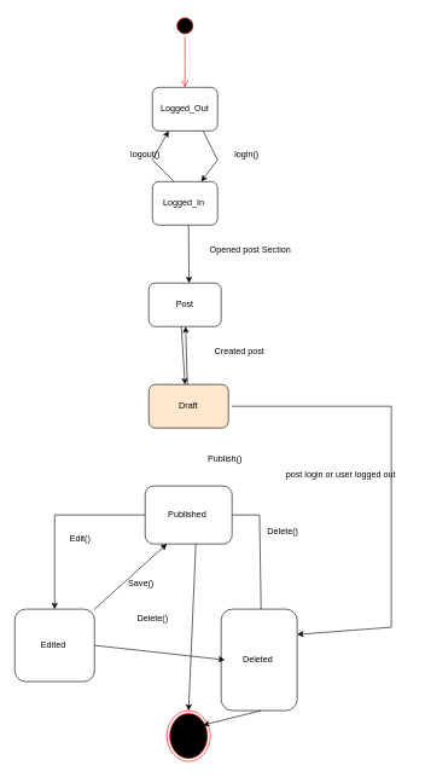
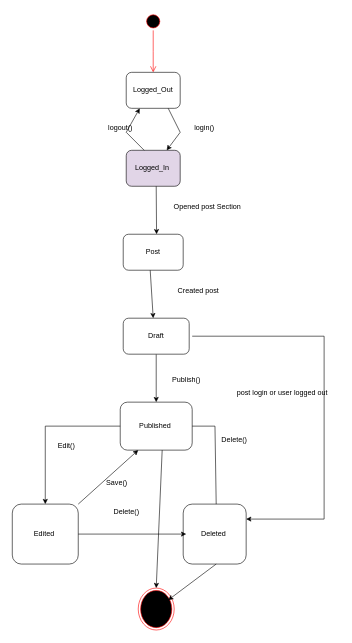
  <mxCell id="0" />
  <mxCell id="1" parent="0" />
  <mxCell id="2" value="" style="ellipse;html=1;shape=startState;fillColor=#000000;strokeColor=#ff0000;" parent="1" vertex="1"><mxGeometry x="240" y="20" width="30" height="30" as="geometry" /></mxCell>
  <mxCell id="3" value="" style="edgeStyle=orthogonalEdgeStyle;html=1;verticalAlign=bottom;endArrow=open;endSize=8;strokeColor=#ff0000;rounded=0;" parent="1" source="2" edge="1"><mxGeometry relative="1" as="geometry"><mxPoint x="255" y="120" as="targetPoint" /></mxGeometry></mxCell>
  <mxCell id="4" value="Logged_Out" style="rounded=1;whiteSpace=wrap;html=1;" parent="1" vertex="1"><mxGeometry x="210" y="120" width="90" height="60" as="geometry" /></mxCell>
- <mxCell id="5" value="Logged_In&amp;nbsp;" style="rounded=1;whiteSpace=wrap;html=1;" parent="1" vertex="1"><mxGeometry x="210" y="250" width="90" height="60" as="geometry" /></mxCell>
+ <mxCell id="5" value="Logged_In&amp;nbsp;" style="rounded=1;whiteSpace=wrap;html=1;fillColor=#e1d5e7;" parent="1" vertex="1"><mxGeometry x="210" y="250" width="90" height="60" as="geometry" /></mxCell>
  <mxCell id="6" value="" style="endArrow=classic;html=1;rounded=0;entryX=0.25;entryY=1;entryDx=0;entryDy=0;exitX=0.333;exitY=0;exitDx=0;exitDy=0;exitPerimeter=0;" parent="1" source="5" target="4" edge="1"><mxGeometry width="50" height="50" relative="1" as="geometry"><mxPoint x="233" y="240" as="sourcePoint" /><mxPoint x="310" y="270" as="targetPoint" /><Array as="points"><mxPoint x="210" y="220" /></Array></mxGeometry></mxCell>
  <mxCell id="7" value="logout()" style="text;html=1;align=center;verticalAlign=middle;resizable=0;points=[];autosize=1;strokeColor=none;fillColor=none;" parent="1" vertex="1"><mxGeometry x="170" y="198" width="60" height="30" as="geometry" /></mxCell>
  <mxCell id="8" value="" style="endArrow=classic;html=1;rounded=0;exitX=0.778;exitY=1;exitDx=0;exitDy=0;exitPerimeter=0;entryX=0.75;entryY=0;entryDx=0;entryDy=0;" parent="1" source="4" target="5" edge="1"><mxGeometry width="50" height="50" relative="1" as="geometry"><mxPoint x="260" y="320" as="sourcePoint" /><mxPoint x="380" y="380" as="targetPoint" /><Array as="points"><mxPoint x="300" y="220" /></Array></mxGeometry></mxCell>
  <mxCell id="9" value="login()" style="text;html=1;align=center;verticalAlign=middle;resizable=0;points=[];autosize=1;strokeColor=none;fillColor=none;" parent="1" vertex="1"><mxGeometry x="310" y="198" width="60" height="30" as="geometry" /></mxCell>
  <mxCell id="10" value="Post" style="rounded=1;whiteSpace=wrap;html=1;" parent="1" vertex="1"><mxGeometry x="205" y="390" width="100" height="60" as="geometry" /></mxCell>
  <mxCell id="11" value="" style="endArrow=classic;html=1;rounded=0;entryX=0.556;entryY=0;entryDx=0;entryDy=0;entryPerimeter=0;" parent="1" target="10" edge="1"><mxGeometry width="50" height="50" relative="1" as="geometry"><mxPoint x="260" y="310" as="sourcePoint" /><mxPoint x="310" y="270" as="targetPoint" /></mxGeometry></mxCell>
  <mxCell id="12" value="" style="ellipse;html=1;shape=endState;fillColor=#000000;strokeColor=#ff0000;" parent="1" vertex="1"><mxGeometry x="230" y="980" width="60" height="70" as="geometry" /></mxCell>
  <mxCell id="13" value="&lt;div&gt;Opened post Section&lt;/div&gt;" style="text;html=1;align=center;verticalAlign=middle;resizable=0;points=[];autosize=1;strokeColor=none;fillColor=none;" parent="1" vertex="1"><mxGeometry x="275" y="330" width="140" height="30" as="geometry" /></mxCell>
  <mxCell id="14" value="" style="endArrow=classic;html=1;rounded=0;exitX=0.45;exitY=1;exitDx=0;exitDy=0;exitPerimeter=0;" parent="1" source="10" edge="1"><mxGeometry width="50" height="50" relative="1" as="geometry"><mxPoint x="260" y="460" as="sourcePoint" /><mxPoint x="255" y="530" as="targetPoint" /></mxGeometry></mxCell>
  <mxCell id="15" value="Created post" style="text;html=1;align=center;verticalAlign=middle;resizable=0;points=[];autosize=1;strokeColor=none;fillColor=none;" parent="1" vertex="1"><mxGeometry x="285" y="470" width="90" height="30" as="geometry" /></mxCell>
- <mxCell id="16" value="" style="endArrow=classic;html=1;rounded=0;exitX=0.5;exitY=1;exitDx=0;exitDy=0;exitPerimeter=0;" parent="1" source="30" edge="1" target="10"><mxGeometry width="50" height="50" relative="1" as="geometry"><mxPoint x="110" y="650" as="sourcePoint" /><mxPoint x="260" y="650" as="targetPoint" /></mxGeometry></mxCell>
+ <mxCell id="16" value="" style="endArrow=classic;html=1;rounded=0;exitX=0.5;exitY=1;exitDx=0;exitDy=0;exitPerimeter=0;entryX=0.5;entryY=0;entryDx=0;entryDy=0;entryPerimeter=0;" parent="1" source="30" edge="1" target="17"><mxGeometry width="50" height="50" relative="1" as="geometry"><mxPoint x="110" y="650" as="sourcePoint" /><mxPoint x="260" y="650" as="targetPoint" /></mxGeometry></mxCell>
  <mxCell id="17" value="Published&amp;nbsp;" style="rounded=1;whiteSpace=wrap;html=1;" vertex="1" parent="1"><mxGeometry x="200" y="670" width="120" height="80" as="geometry" /></mxCell>
  <mxCell id="18" value="Publish()" style="text;html=1;align=center;verticalAlign=middle;resizable=0;points=[];autosize=1;strokeColor=none;fillColor=none;" vertex="1" parent="1"><mxGeometry x="275" y="618" width="70" height="30" as="geometry" /></mxCell>
  <mxCell id="19" value="Edited&amp;nbsp;" style="rounded=1;whiteSpace=wrap;html=1;" vertex="1" parent="1"><mxGeometry x="20" y="840" width="110" height="100" as="geometry" /></mxCell>
- <mxCell id="20" value="Deleted&amp;nbsp;" style="rounded=1;whiteSpace=wrap;html=1;" vertex="1" parent="1"><mxGeometry x="305" y="840" width="105" height="140" as="geometry" /></mxCell>
+ <mxCell id="20" value="Deleted&amp;nbsp;" style="rounded=1;whiteSpace=wrap;html=1;" vertex="1" parent="1"><mxGeometry x="305" y="840" width="105" height="100" as="geometry" /></mxCell>
  <mxCell id="21" value="" style="endArrow=classic;html=1;rounded=0;exitX=0;exitY=0.5;exitDx=0;exitDy=0;exitPerimeter=0;entryX=0.5;entryY=0;entryDx=0;entryDy=0;" edge="1" parent="1" source="17" target="19"><mxGeometry width="50" height="50" relative="1" as="geometry"><mxPoint x="120" y="930" as="sourcePoint" /><mxPoint x="160" y="1080" as="targetPoint" /><Array as="points"><mxPoint x="75" y="710" /></Array></mxGeometry></mxCell>
  <mxCell id="22" value="Edit()" style="text;html=1;align=center;verticalAlign=middle;resizable=0;points=[];autosize=1;strokeColor=none;fillColor=none;" vertex="1" parent="1"><mxGeometry x="85" y="728" width="50" height="30" as="geometry" /></mxCell>
  <mxCell id="23" value="" style="endArrow=none;html=1;rounded=0;entryX=0.524;entryY=0;entryDx=0;entryDy=0;entryPerimeter=0;exitX=1;exitY=0.5;exitDx=0;exitDy=0;exitPerimeter=0;" edge="1" parent="1" source="17" target="20"><mxGeometry width="50" height="50" relative="1" as="geometry"><mxPoint x="120" y="930" as="sourcePoint" /><mxPoint x="170" y="880" as="targetPoint" /><Array as="points"><mxPoint x="358" y="710" /></Array></mxGeometry></mxCell>
  <mxCell id="24" value="Delete()" style="text;html=1;align=center;verticalAlign=middle;resizable=0;points=[];autosize=1;strokeColor=none;fillColor=none;" vertex="1" parent="1"><mxGeometry x="355" y="718" width="70" height="30" as="geometry" /></mxCell>
  <mxCell id="25" value="" style="endArrow=classic;html=1;rounded=0;entryX=0.25;entryY=1;entryDx=0;entryDy=0;entryPerimeter=0;exitX=1;exitY=0;exitDx=0;exitDy=0;exitPerimeter=0;" edge="1" parent="1" source="19" target="17"><mxGeometry width="50" height="50" relative="1" as="geometry"><mxPoint x="120" y="930" as="sourcePoint" /><mxPoint x="220" y="760" as="targetPoint" /></mxGeometry></mxCell>
  <mxCell id="26" value="Save()" style="text;html=1;align=center;verticalAlign=middle;resizable=0;points=[];autosize=1;strokeColor=none;fillColor=none;" vertex="1" parent="1"><mxGeometry x="164" y="790" width="60" height="30" as="geometry" /></mxCell>
  <mxCell id="27" value="" style="endArrow=classic;html=1;rounded=0;entryX=0.048;entryY=0.5;entryDx=0;entryDy=0;entryPerimeter=0;exitX=1;exitY=0.5;exitDx=0;exitDy=0;exitPerimeter=0;" edge="1" parent="1" source="19" target="20"><mxGeometry width="50" height="50" relative="1" as="geometry"><mxPoint x="120" y="930" as="sourcePoint" /><mxPoint x="170" y="880" as="targetPoint" /></mxGeometry></mxCell>
  <mxCell id="28" value="Delete()" style="text;html=1;align=center;verticalAlign=middle;resizable=0;points=[];autosize=1;strokeColor=none;fillColor=none;" vertex="1" parent="1"><mxGeometry x="175" y="838" width="70" height="30" as="geometry" /></mxCell>
  <mxCell id="29" value="" style="endArrow=classic;html=1;rounded=0;entryX=1;entryY=0.25;entryDx=0;entryDy=0;" edge="1" parent="1" target="20"><mxGeometry width="50" height="50" relative="1" as="geometry"><mxPoint x="320" y="560" as="sourcePoint" /><mxPoint x="580" y="790" as="targetPoint" /><Array as="points"><mxPoint x="540" y="560" /><mxPoint x="540" y="865" /></Array></mxGeometry></mxCell>
- <mxCell id="30" value="Draft" style="rounded=1;whiteSpace=wrap;html=1;fillColor=#ffe6cc;" parent="1" vertex="1"><mxGeometry x="205" y="530" width="110" height="60" as="geometry" /></mxCell>
+ <mxCell id="30" value="Draft" style="rounded=1;whiteSpace=wrap;html=1;" parent="1" vertex="1"><mxGeometry x="205" y="530" width="110" height="60" as="geometry" /></mxCell>
  <mxCell id="31" value="post login or user logged out" style="text;html=1;align=center;verticalAlign=middle;resizable=0;points=[];autosize=1;strokeColor=none;fillColor=none;" vertex="1" parent="1"><mxGeometry x="375" y="640" width="190" height="30" as="geometry" /></mxCell>
  <mxCell id="32" value="" style="endArrow=classic;html=1;rounded=0;exitX=0.583;exitY=1;exitDx=0;exitDy=0;exitPerimeter=0;entryX=0.5;entryY=0;entryDx=0;entryDy=0;entryPerimeter=0;" edge="1" parent="1" source="17" target="12"><mxGeometry width="50" height="50" relative="1" as="geometry"><mxPoint x="120" y="980" as="sourcePoint" /><mxPoint x="160" y="1090" as="targetPoint" /></mxGeometry></mxCell>
  <mxCell id="33" value="" style="endArrow=classic;html=1;rounded=0;exitX=0.524;exitY=1;exitDx=0;exitDy=0;exitPerimeter=0;entryX=0.833;entryY=0.286;entryDx=0;entryDy=0;entryPerimeter=0;" edge="1" parent="1" source="20" target="12"><mxGeometry width="50" height="50" relative="1" as="geometry"><mxPoint x="120" y="980" as="sourcePoint" /><mxPoint x="290" y="980" as="targetPoint" /></mxGeometry></mxCell>
